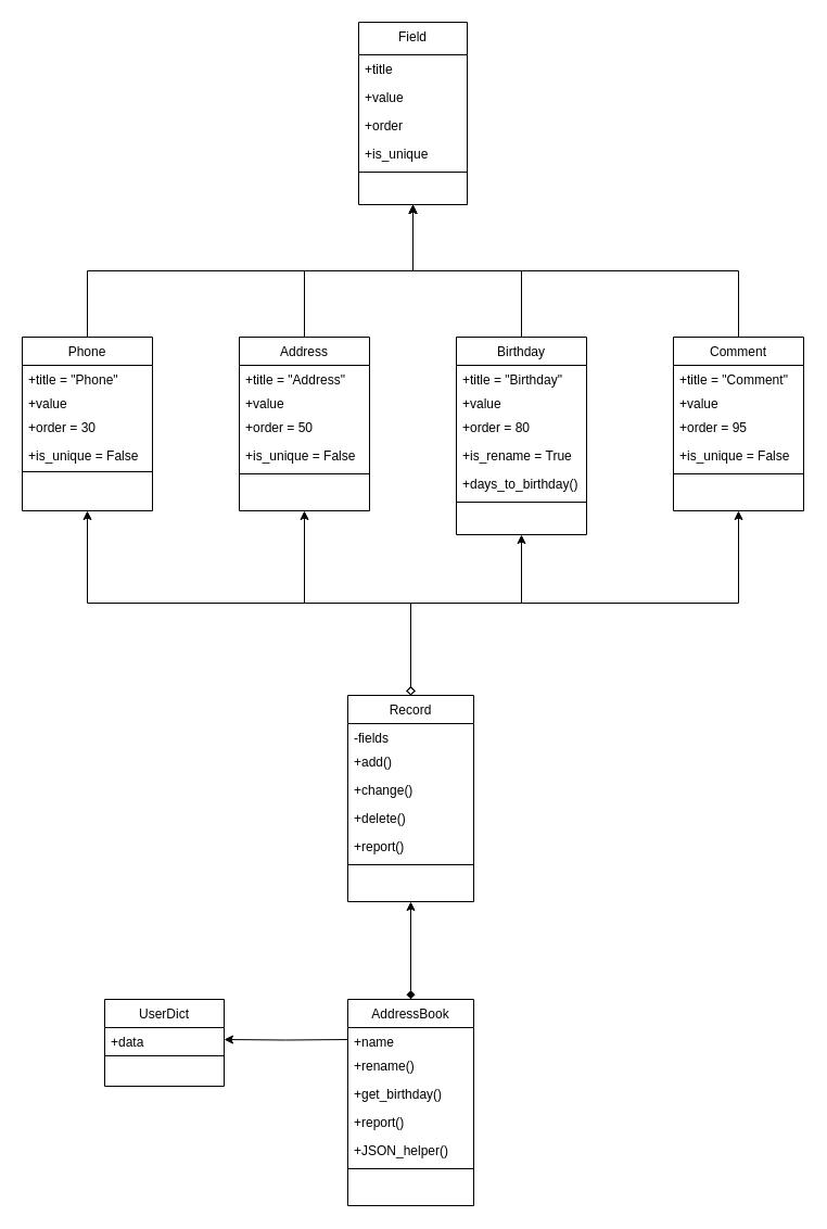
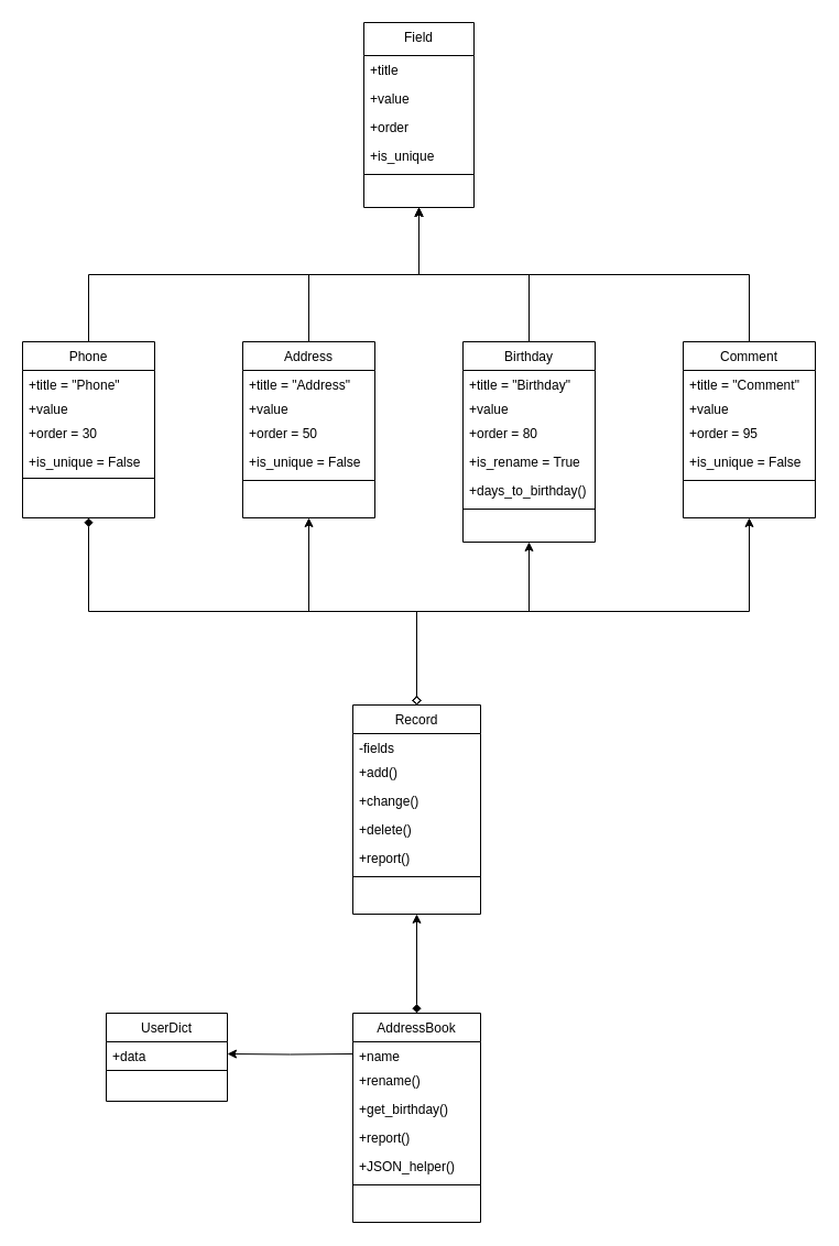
  <mxCell id="0" />
  <mxCell id="1" parent="0" />
  <mxCell id="2" value="Field" style="swimlane;fontStyle=0;align=center;verticalAlign=top;childLayout=stackLayout;horizontal=1;startSize=30;horizontalStack=0;resizeParent=1;resizeLast=0;collapsible=1;marginBottom=0;rounded=0;shadow=0;strokeWidth=1;" parent="1" vertex="1"><mxGeometry x="330" y="20" width="100" height="168" as="geometry"><mxRectangle x="170" y="-260" width="160" height="26" as="alternateBounds" /></mxGeometry></mxCell>
  <mxCell id="3" value="+title" style="text;align=left;verticalAlign=top;spacingLeft=4;spacingRight=4;overflow=hidden;rotatable=0;points=[[0,0.5],[1,0.5]];portConstraint=eastwest;" parent="2" vertex="1"><mxGeometry y="30" width="100" height="26" as="geometry" /></mxCell>
  <mxCell id="4" value="+value" style="text;align=left;verticalAlign=top;spacingLeft=4;spacingRight=4;overflow=hidden;rotatable=0;points=[[0,0.5],[1,0.5]];portConstraint=eastwest;rounded=0;shadow=0;html=0;" parent="2" vertex="1"><mxGeometry y="56" width="100" height="26" as="geometry" /></mxCell>
  <mxCell id="5" value="+order" style="text;align=left;verticalAlign=top;spacingLeft=4;spacingRight=4;overflow=hidden;rotatable=0;points=[[0,0.5],[1,0.5]];portConstraint=eastwest;rounded=0;shadow=0;html=0;" parent="2" vertex="1"><mxGeometry y="82" width="100" height="26" as="geometry" /></mxCell>
  <mxCell id="6" value="+is_unique" style="text;align=left;verticalAlign=top;spacingLeft=4;spacingRight=4;overflow=hidden;rotatable=0;points=[[0,0.5],[1,0.5]];portConstraint=eastwest;rounded=0;shadow=0;html=0;" parent="2" vertex="1"><mxGeometry y="108" width="100" height="26" as="geometry" /></mxCell>
  <mxCell id="7" value="" style="line;html=1;strokeWidth=1;align=left;verticalAlign=middle;spacingTop=-1;spacingLeft=3;spacingRight=3;rotatable=0;labelPosition=right;points=[];portConstraint=eastwest;" parent="2" vertex="1"><mxGeometry y="134" width="100" height="8" as="geometry" /></mxCell>
  <mxCell id="8" style="edgeStyle=orthogonalEdgeStyle;rounded=0;orthogonalLoop=1;jettySize=auto;html=1;exitX=0.5;exitY=0;exitDx=0;exitDy=0;entryX=0.5;entryY=1;entryDx=0;entryDy=0;" parent="1" source="9" target="2" edge="1"><mxGeometry relative="1" as="geometry" /></mxCell>
  <mxCell id="9" value="Phone" style="swimlane;fontStyle=0;align=center;verticalAlign=top;childLayout=stackLayout;horizontal=1;startSize=26;horizontalStack=0;resizeParent=1;resizeLast=0;collapsible=1;marginBottom=0;rounded=0;shadow=0;strokeWidth=1;" parent="1" vertex="1"><mxGeometry x="20" y="310" width="120" height="160" as="geometry"><mxRectangle x="230" y="140" width="160" height="26" as="alternateBounds" /></mxGeometry></mxCell>
  <mxCell id="10" value="+title = &quot;Phone&quot;" style="text;align=left;verticalAlign=top;spacingLeft=4;spacingRight=4;overflow=hidden;rotatable=0;points=[[0,0.5],[1,0.5]];portConstraint=eastwest;" parent="9" vertex="1"><mxGeometry y="26" width="120" height="22" as="geometry" /></mxCell>
  <mxCell id="11" value="+value    " style="text;align=left;verticalAlign=top;spacingLeft=4;spacingRight=4;overflow=hidden;rotatable=0;points=[[0,0.5],[1,0.5]];portConstraint=eastwest;rounded=0;shadow=0;html=0;" parent="9" vertex="1"><mxGeometry y="48" width="120" height="22" as="geometry" /></mxCell>
  <mxCell id="12" value="+order = 30" style="text;align=left;verticalAlign=top;spacingLeft=4;spacingRight=4;overflow=hidden;rotatable=0;points=[[0,0.5],[1,0.5]];portConstraint=eastwest;rounded=0;shadow=0;html=0;" parent="9" vertex="1"><mxGeometry y="70" width="120" height="26" as="geometry" /></mxCell>
  <mxCell id="13" value="+is_unique = False" style="text;align=left;verticalAlign=top;spacingLeft=4;spacingRight=4;overflow=hidden;rotatable=0;points=[[0,0.5],[1,0.5]];portConstraint=eastwest;rounded=0;shadow=0;html=0;" parent="9" vertex="1"><mxGeometry y="96" width="120" height="24" as="geometry" /></mxCell>
  <mxCell id="14" value="" style="line;html=1;strokeWidth=1;align=left;verticalAlign=middle;spacingTop=-1;spacingLeft=3;spacingRight=3;rotatable=0;labelPosition=right;points=[];portConstraint=eastwest;" parent="9" vertex="1"><mxGeometry y="120" width="120" height="8" as="geometry" /></mxCell>
  <mxCell id="15" style="edgeStyle=orthogonalEdgeStyle;rounded=0;orthogonalLoop=1;jettySize=auto;html=1;entryX=0.5;entryY=1;entryDx=0;entryDy=0;" parent="1" source="16" target="2" edge="1"><mxGeometry relative="1" as="geometry" /></mxCell>
  <mxCell id="16" value="Birthday" style="swimlane;fontStyle=0;align=center;verticalAlign=top;childLayout=stackLayout;horizontal=1;startSize=26;horizontalStack=0;resizeParent=1;resizeLast=0;collapsible=1;marginBottom=0;rounded=0;shadow=0;strokeWidth=1;" parent="1" vertex="1"><mxGeometry x="420" y="310" width="120" height="182" as="geometry"><mxRectangle x="230" y="140" width="160" height="26" as="alternateBounds" /></mxGeometry></mxCell>
  <mxCell id="17" value="+title = &quot;Birthday&quot;" style="text;align=left;verticalAlign=top;spacingLeft=4;spacingRight=4;overflow=hidden;rotatable=0;points=[[0,0.5],[1,0.5]];portConstraint=eastwest;" parent="16" vertex="1"><mxGeometry y="26" width="120" height="22" as="geometry" /></mxCell>
  <mxCell id="18" value="+value    " style="text;align=left;verticalAlign=top;spacingLeft=4;spacingRight=4;overflow=hidden;rotatable=0;points=[[0,0.5],[1,0.5]];portConstraint=eastwest;rounded=0;shadow=0;html=0;" parent="16" vertex="1"><mxGeometry y="48" width="120" height="22" as="geometry" /></mxCell>
  <mxCell id="19" value="+order = 80" style="text;align=left;verticalAlign=top;spacingLeft=4;spacingRight=4;overflow=hidden;rotatable=0;points=[[0,0.5],[1,0.5]];portConstraint=eastwest;rounded=0;shadow=0;html=0;" parent="16" vertex="1"><mxGeometry y="70" width="120" height="26" as="geometry" /></mxCell>
  <mxCell id="20" value="+is_rename = True" style="text;align=left;verticalAlign=top;spacingLeft=4;spacingRight=4;overflow=hidden;rotatable=0;points=[[0,0.5],[1,0.5]];portConstraint=eastwest;rounded=0;shadow=0;html=0;" parent="16" vertex="1"><mxGeometry y="96" width="120" height="26" as="geometry" /></mxCell>
  <mxCell id="21" value="+days_to_birthday()" style="text;align=left;verticalAlign=top;spacingLeft=4;spacingRight=4;overflow=hidden;rotatable=0;points=[[0,0.5],[1,0.5]];portConstraint=eastwest;rounded=0;shadow=0;html=0;" parent="16" vertex="1"><mxGeometry y="122" width="120" height="26" as="geometry" /></mxCell>
  <mxCell id="22" value="" style="line;html=1;strokeWidth=1;align=left;verticalAlign=middle;spacingTop=-1;spacingLeft=3;spacingRight=3;rotatable=0;labelPosition=right;points=[];portConstraint=eastwest;" parent="16" vertex="1"><mxGeometry y="148" width="120" height="8" as="geometry" /></mxCell>
  <mxCell id="23" style="edgeStyle=orthogonalEdgeStyle;rounded=0;orthogonalLoop=1;jettySize=auto;html=1;exitX=0.5;exitY=0;exitDx=0;exitDy=0;entryX=0.5;entryY=1;entryDx=0;entryDy=0;" parent="1" source="24" target="2" edge="1"><mxGeometry relative="1" as="geometry"><mxPoint x="386" y="190" as="targetPoint" /></mxGeometry></mxCell>
  <mxCell id="24" value="Address" style="swimlane;fontStyle=0;align=center;verticalAlign=top;childLayout=stackLayout;horizontal=1;startSize=26;horizontalStack=0;resizeParent=1;resizeLast=0;collapsible=1;marginBottom=0;rounded=0;shadow=0;strokeWidth=1;" parent="1" vertex="1"><mxGeometry x="220" y="310" width="120" height="160" as="geometry"><mxRectangle x="230" y="140" width="160" height="26" as="alternateBounds" /></mxGeometry></mxCell>
  <mxCell id="25" value="+title = &quot;Address&quot;" style="text;align=left;verticalAlign=top;spacingLeft=4;spacingRight=4;overflow=hidden;rotatable=0;points=[[0,0.5],[1,0.5]];portConstraint=eastwest;" parent="24" vertex="1"><mxGeometry y="26" width="120" height="22" as="geometry" /></mxCell>
  <mxCell id="26" value="+value    " style="text;align=left;verticalAlign=top;spacingLeft=4;spacingRight=4;overflow=hidden;rotatable=0;points=[[0,0.5],[1,0.5]];portConstraint=eastwest;rounded=0;shadow=0;html=0;" parent="24" vertex="1"><mxGeometry y="48" width="120" height="22" as="geometry" /></mxCell>
  <mxCell id="27" value="+order = 50" style="text;align=left;verticalAlign=top;spacingLeft=4;spacingRight=4;overflow=hidden;rotatable=0;points=[[0,0.5],[1,0.5]];portConstraint=eastwest;rounded=0;shadow=0;html=0;" parent="24" vertex="1"><mxGeometry y="70" width="120" height="26" as="geometry" /></mxCell>
  <mxCell id="28" value="+is_unique = False" style="text;align=left;verticalAlign=top;spacingLeft=4;spacingRight=4;overflow=hidden;rotatable=0;points=[[0,0.5],[1,0.5]];portConstraint=eastwest;rounded=0;shadow=0;html=0;" parent="24" vertex="1"><mxGeometry y="96" width="120" height="26" as="geometry" /></mxCell>
  <mxCell id="29" value="" style="line;html=1;strokeWidth=1;align=left;verticalAlign=middle;spacingTop=-1;spacingLeft=3;spacingRight=3;rotatable=0;labelPosition=right;points=[];portConstraint=eastwest;" parent="24" vertex="1"><mxGeometry y="122" width="120" height="8" as="geometry" /></mxCell>
  <mxCell id="30" style="edgeStyle=orthogonalEdgeStyle;rounded=0;orthogonalLoop=1;jettySize=auto;html=1;exitX=0.5;exitY=0;exitDx=0;exitDy=0;entryX=0.5;entryY=1;entryDx=0;entryDy=0;" parent="1" source="31" target="2" edge="1"><mxGeometry relative="1" as="geometry" /></mxCell>
  <mxCell id="31" value="Comment" style="swimlane;fontStyle=0;align=center;verticalAlign=top;childLayout=stackLayout;horizontal=1;startSize=26;horizontalStack=0;resizeParent=1;resizeLast=0;collapsible=1;marginBottom=0;rounded=0;shadow=0;strokeWidth=1;" parent="1" vertex="1"><mxGeometry x="620" y="310" width="120" height="160" as="geometry"><mxRectangle x="230" y="140" width="160" height="26" as="alternateBounds" /></mxGeometry></mxCell>
  <mxCell id="32" value="+title = &quot;Comment&quot;" style="text;align=left;verticalAlign=top;spacingLeft=4;spacingRight=4;overflow=hidden;rotatable=0;points=[[0,0.5],[1,0.5]];portConstraint=eastwest;" parent="31" vertex="1"><mxGeometry y="26" width="120" height="22" as="geometry" /></mxCell>
  <mxCell id="33" value="+value    " style="text;align=left;verticalAlign=top;spacingLeft=4;spacingRight=4;overflow=hidden;rotatable=0;points=[[0,0.5],[1,0.5]];portConstraint=eastwest;rounded=0;shadow=0;html=0;" parent="31" vertex="1"><mxGeometry y="48" width="120" height="22" as="geometry" /></mxCell>
  <mxCell id="34" value="+order = 95" style="text;align=left;verticalAlign=top;spacingLeft=4;spacingRight=4;overflow=hidden;rotatable=0;points=[[0,0.5],[1,0.5]];portConstraint=eastwest;rounded=0;shadow=0;html=0;" parent="31" vertex="1"><mxGeometry y="70" width="120" height="26" as="geometry" /></mxCell>
  <mxCell id="35" value="+is_unique = False" style="text;align=left;verticalAlign=top;spacingLeft=4;spacingRight=4;overflow=hidden;rotatable=0;points=[[0,0.5],[1,0.5]];portConstraint=eastwest;rounded=0;shadow=0;html=0;" parent="31" vertex="1"><mxGeometry y="96" width="120" height="26" as="geometry" /></mxCell>
  <mxCell id="36" value="" style="line;html=1;strokeWidth=1;align=left;verticalAlign=middle;spacingTop=-1;spacingLeft=3;spacingRight=3;rotatable=0;labelPosition=right;points=[];portConstraint=eastwest;" parent="31" vertex="1"><mxGeometry y="122" width="120" height="8" as="geometry" /></mxCell>
- <mxCell id="37" style="edgeStyle=orthogonalEdgeStyle;rounded=0;orthogonalLoop=1;jettySize=auto;html=1;exitX=0.5;exitY=0;exitDx=0;exitDy=0;entryX=0.5;entryY=1;entryDx=0;entryDy=0;startArrow=diamond;startFill=0;" parent="1" source="41" target="9" edge="1"><mxGeometry relative="1" as="geometry" /></mxCell>
+ <mxCell id="37" style="edgeStyle=orthogonalEdgeStyle;rounded=0;orthogonalLoop=1;jettySize=auto;html=1;exitX=0.5;exitY=0;exitDx=0;exitDy=0;entryX=0.5;entryY=1;entryDx=0;entryDy=0;startArrow=diamond;startFill=0;endArrow=diamond;" parent="1" source="41" target="9" edge="1"><mxGeometry relative="1" as="geometry" /></mxCell>
  <mxCell id="38" style="edgeStyle=orthogonalEdgeStyle;rounded=0;orthogonalLoop=1;jettySize=auto;html=1;exitX=0.5;exitY=0;exitDx=0;exitDy=0;entryX=0.5;entryY=1;entryDx=0;entryDy=0;startArrow=diamond;startFill=0;" parent="1" source="41" target="24" edge="1"><mxGeometry relative="1" as="geometry" /></mxCell>
  <mxCell id="39" style="edgeStyle=orthogonalEdgeStyle;rounded=0;orthogonalLoop=1;jettySize=auto;html=1;exitX=0.5;exitY=0;exitDx=0;exitDy=0;entryX=0.5;entryY=1;entryDx=0;entryDy=0;startArrow=diamond;startFill=0;" parent="1" source="41" target="16" edge="1"><mxGeometry relative="1" as="geometry"><Array as="points"><mxPoint x="378" y="555" /><mxPoint x="480" y="555" /></Array></mxGeometry></mxCell>
  <mxCell id="40" style="edgeStyle=orthogonalEdgeStyle;rounded=0;orthogonalLoop=1;jettySize=auto;html=1;exitX=0.5;exitY=0;exitDx=0;exitDy=0;entryX=0.5;entryY=1;entryDx=0;entryDy=0;startArrow=diamond;startFill=0;" parent="1" source="41" target="31" edge="1"><mxGeometry relative="1" as="geometry" /></mxCell>
  <mxCell id="41" value="Record" style="swimlane;fontStyle=0;align=center;verticalAlign=top;childLayout=stackLayout;horizontal=1;startSize=26;horizontalStack=0;resizeParent=1;resizeLast=0;collapsible=1;marginBottom=0;rounded=0;shadow=0;strokeWidth=1;" parent="1" vertex="1"><mxGeometry x="320" y="640" width="116" height="190" as="geometry"><mxRectangle x="230" y="140" width="160" height="26" as="alternateBounds" /></mxGeometry></mxCell>
  <mxCell id="42" value="-fields" style="text;align=left;verticalAlign=top;spacingLeft=4;spacingRight=4;overflow=hidden;rotatable=0;points=[[0,0.5],[1,0.5]];portConstraint=eastwest;rounded=0;shadow=0;html=0;" parent="41" vertex="1"><mxGeometry y="26" width="116" height="22" as="geometry" /></mxCell>
  <mxCell id="43" value="+add()" style="text;align=left;verticalAlign=top;spacingLeft=4;spacingRight=4;overflow=hidden;rotatable=0;points=[[0,0.5],[1,0.5]];portConstraint=eastwest;rounded=0;shadow=0;html=0;" parent="41" vertex="1"><mxGeometry y="48" width="116" height="26" as="geometry" /></mxCell>
  <mxCell id="44" value="+change()" style="text;align=left;verticalAlign=top;spacingLeft=4;spacingRight=4;overflow=hidden;rotatable=0;points=[[0,0.5],[1,0.5]];portConstraint=eastwest;rounded=0;shadow=0;html=0;" parent="41" vertex="1"><mxGeometry y="74" width="116" height="26" as="geometry" /></mxCell>
  <mxCell id="45" value="+delete()" style="text;align=left;verticalAlign=top;spacingLeft=4;spacingRight=4;overflow=hidden;rotatable=0;points=[[0,0.5],[1,0.5]];portConstraint=eastwest;rounded=0;shadow=0;html=0;" parent="41" vertex="1"><mxGeometry y="100" width="116" height="26" as="geometry" /></mxCell>
  <mxCell id="46" value="+report()" style="text;align=left;verticalAlign=top;spacingLeft=4;spacingRight=4;overflow=hidden;rotatable=0;points=[[0,0.5],[1,0.5]];portConstraint=eastwest;rounded=0;shadow=0;html=0;" parent="41" vertex="1"><mxGeometry y="126" width="116" height="26" as="geometry" /></mxCell>
  <mxCell id="47" value="" style="line;html=1;strokeWidth=1;align=left;verticalAlign=middle;spacingTop=-1;spacingLeft=3;spacingRight=3;rotatable=0;labelPosition=right;points=[];portConstraint=eastwest;" parent="41" vertex="1"><mxGeometry y="152" width="116" height="8" as="geometry" /></mxCell>
  <mxCell id="48" style="edgeStyle=orthogonalEdgeStyle;rounded=0;orthogonalLoop=1;jettySize=auto;html=1;exitX=0.5;exitY=0;exitDx=0;exitDy=0;entryX=0.5;entryY=1;entryDx=0;entryDy=0;startArrow=diamond;startFill=1;" parent="1" source="49" target="41" edge="1"><mxGeometry relative="1" as="geometry" /></mxCell>
  <mxCell id="49" value="AddressBook" style="swimlane;fontStyle=0;align=center;verticalAlign=top;childLayout=stackLayout;horizontal=1;startSize=26;horizontalStack=0;resizeParent=1;resizeLast=0;collapsible=1;marginBottom=0;rounded=0;shadow=0;strokeWidth=1;" parent="1" vertex="1"><mxGeometry x="320" y="920" width="116" height="190" as="geometry"><mxRectangle x="230" y="140" width="160" height="26" as="alternateBounds" /></mxGeometry></mxCell>
  <mxCell id="50" value="+name" style="text;align=left;verticalAlign=top;spacingLeft=4;spacingRight=4;overflow=hidden;rotatable=0;points=[[0,0.5],[1,0.5]];portConstraint=eastwest;rounded=0;shadow=0;html=0;" vertex="1" parent="49"><mxGeometry y="26" width="116" height="22" as="geometry" /></mxCell>
  <mxCell id="51" value="+rename()" style="text;align=left;verticalAlign=top;spacingLeft=4;spacingRight=4;overflow=hidden;rotatable=0;points=[[0,0.5],[1,0.5]];portConstraint=eastwest;rounded=0;shadow=0;html=0;" parent="49" vertex="1"><mxGeometry y="48" width="116" height="26" as="geometry" /></mxCell>
  <mxCell id="52" value="+get_birthday()" style="text;align=left;verticalAlign=top;spacingLeft=4;spacingRight=4;overflow=hidden;rotatable=0;points=[[0,0.5],[1,0.5]];portConstraint=eastwest;rounded=0;shadow=0;html=0;" parent="49" vertex="1"><mxGeometry y="74" width="116" height="26" as="geometry" /></mxCell>
  <mxCell id="53" value="+report()" style="text;align=left;verticalAlign=top;spacingLeft=4;spacingRight=4;overflow=hidden;rotatable=0;points=[[0,0.5],[1,0.5]];portConstraint=eastwest;rounded=0;shadow=0;html=0;" parent="49" vertex="1"><mxGeometry y="100" width="116" height="26" as="geometry" /></mxCell>
  <mxCell id="54" value="+JSON_helper()" style="text;align=left;verticalAlign=top;spacingLeft=4;spacingRight=4;overflow=hidden;rotatable=0;points=[[0,0.5],[1,0.5]];portConstraint=eastwest;rounded=0;shadow=0;html=0;" parent="49" vertex="1"><mxGeometry y="126" width="116" height="26" as="geometry" /></mxCell>
  <mxCell id="55" value="" style="line;html=1;strokeWidth=1;align=left;verticalAlign=middle;spacingTop=-1;spacingLeft=3;spacingRight=3;rotatable=0;labelPosition=right;points=[];portConstraint=eastwest;" parent="49" vertex="1"><mxGeometry y="152" width="116" height="8" as="geometry" /></mxCell>
  <mxCell id="56" value="UserDict" style="swimlane;fontStyle=0;align=center;verticalAlign=top;childLayout=stackLayout;horizontal=1;startSize=26;horizontalStack=0;resizeParent=1;resizeLast=0;collapsible=1;marginBottom=0;rounded=0;shadow=0;strokeWidth=1;" vertex="1" parent="1"><mxGeometry x="96" y="920" width="110" height="80" as="geometry"><mxRectangle x="230" y="140" width="160" height="26" as="alternateBounds" /></mxGeometry></mxCell>
  <mxCell id="57" value="+data" style="text;align=left;verticalAlign=top;spacingLeft=4;spacingRight=4;overflow=hidden;rotatable=0;points=[[0,0.5],[1,0.5]];portConstraint=eastwest;rounded=0;shadow=0;html=0;" vertex="1" parent="56"><mxGeometry y="26" width="110" height="22" as="geometry" /></mxCell>
  <mxCell id="58" value="" style="line;html=1;strokeWidth=1;align=left;verticalAlign=middle;spacingTop=-1;spacingLeft=3;spacingRight=3;rotatable=0;labelPosition=right;points=[];portConstraint=eastwest;" vertex="1" parent="56"><mxGeometry y="48" width="110" height="8" as="geometry" /></mxCell>
  <mxCell id="59" style="edgeStyle=orthogonalEdgeStyle;rounded=0;orthogonalLoop=1;jettySize=auto;html=1;exitX=0;exitY=0.5;exitDx=0;exitDy=0;entryX=1;entryY=0.5;entryDx=0;entryDy=0;" edge="1" parent="1" target="57"><mxGeometry relative="1" as="geometry"><mxPoint x="320" y="957" as="sourcePoint" /></mxGeometry></mxCell>
